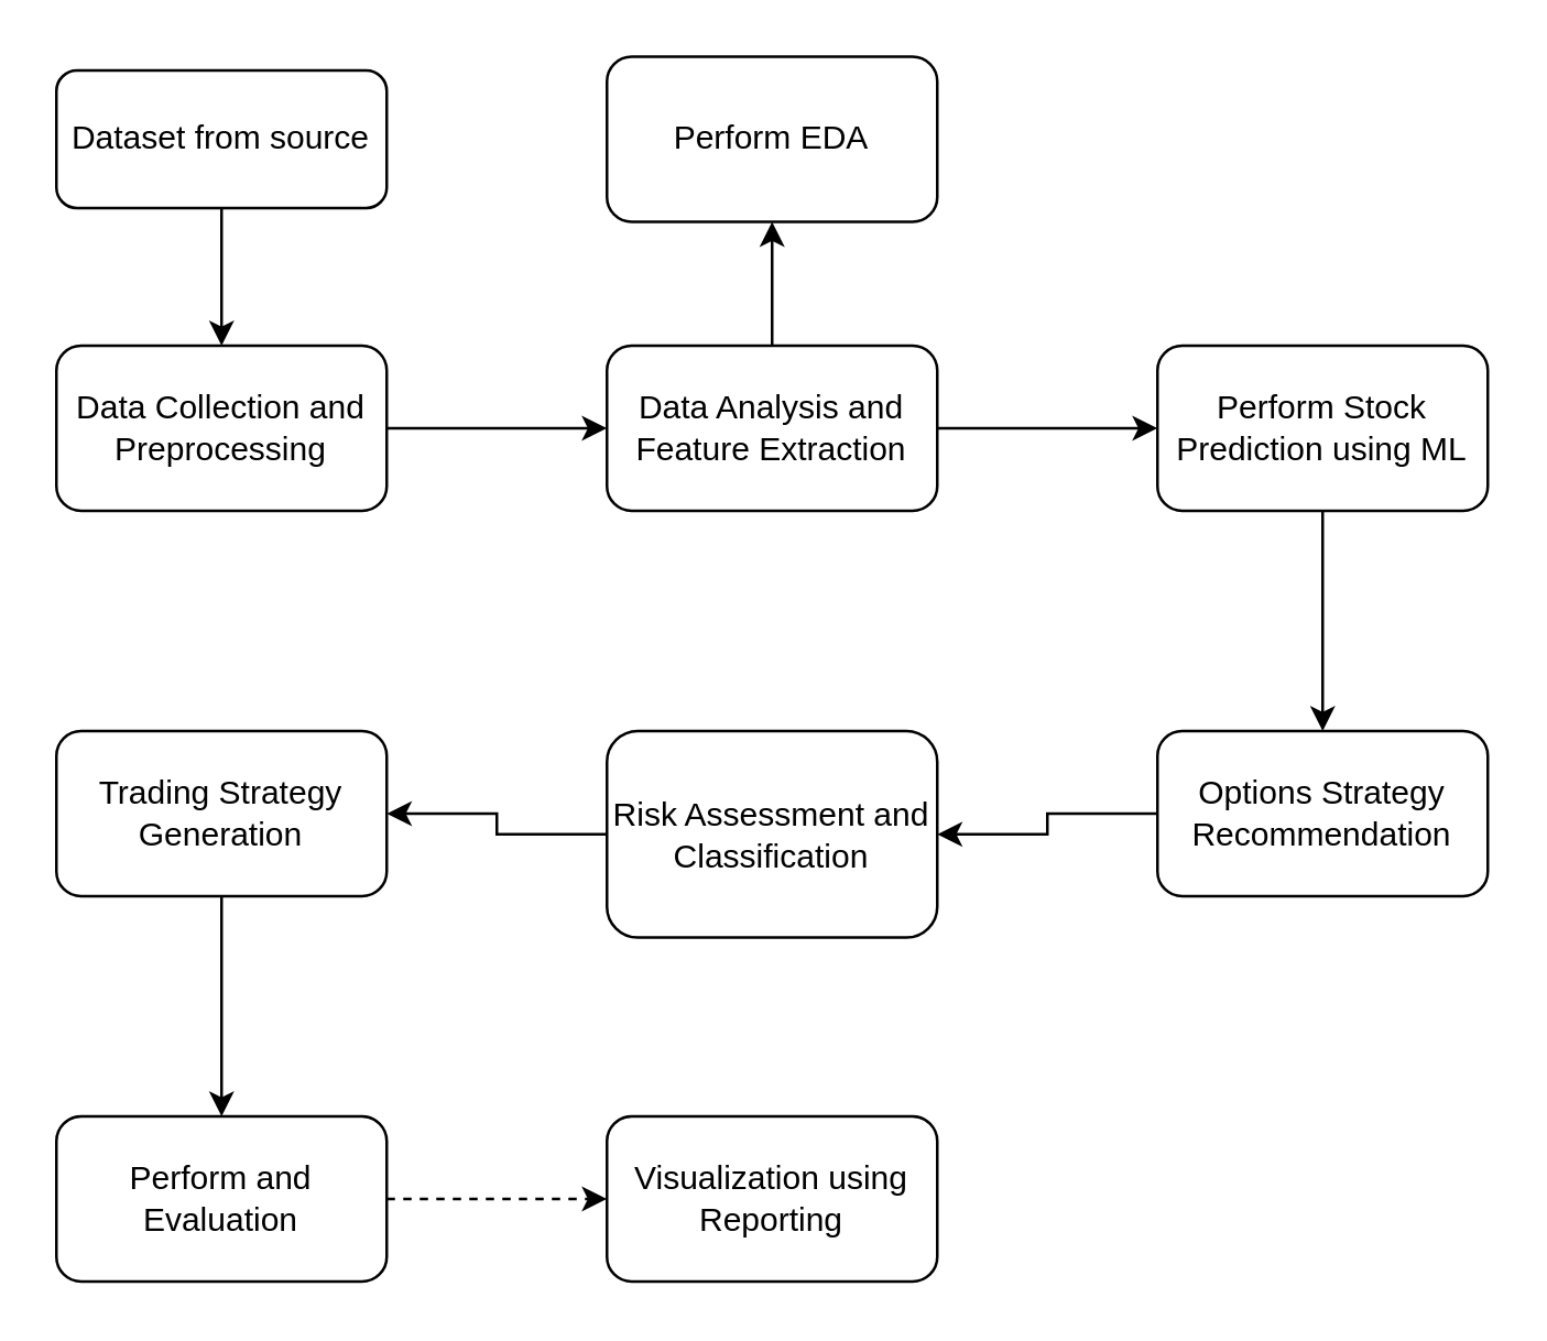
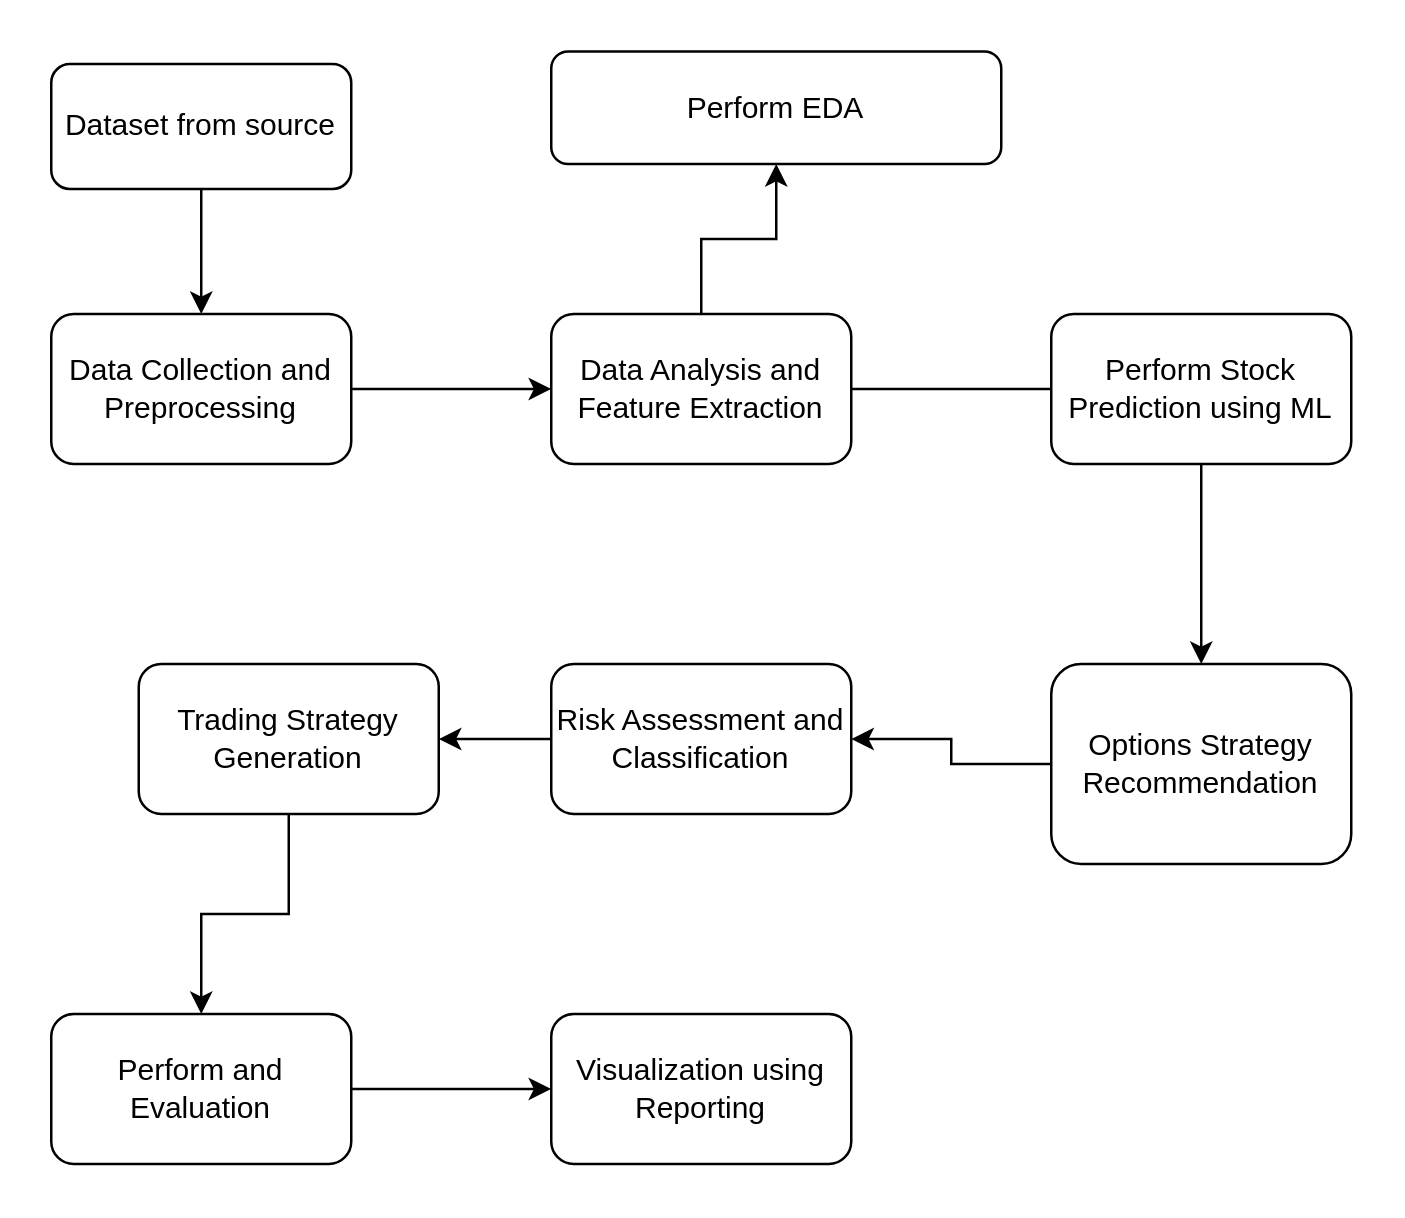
  <mxCell id="0" />
  <mxCell id="1" parent="0" />
  <mxCell id="2" value="" style="edgeStyle=orthogonalEdgeStyle;rounded=0;orthogonalLoop=1;jettySize=auto;html=1;" edge="1" parent="1" source="3" target="6"><mxGeometry relative="1" as="geometry" /></mxCell>
  <mxCell id="3" value="Data Collection and Preprocessing&lt;span id=&quot;docs-internal-guid-44e85d8d-7fff-0df9-0705-66a4bce79e6f&quot;&gt;&lt;/span&gt;&lt;span id=&quot;docs-internal-guid-44e85d8d-7fff-0df9-0705-66a4bce79e6f&quot;&gt;&lt;/span&gt;" style="rounded=1;whiteSpace=wrap;html=1;" vertex="1" parent="1"><mxGeometry x="20" y="125" width="120" height="60" as="geometry" /></mxCell>
- <mxCell id="4" value="" style="edgeStyle=orthogonalEdgeStyle;rounded=0;orthogonalLoop=1;jettySize=auto;html=1;" edge="1" parent="1" source="6" target="8"><mxGeometry relative="1" as="geometry" /></mxCell>
+ <mxCell id="4" value="" style="edgeStyle=orthogonalEdgeStyle;rounded=0;orthogonalLoop=1;jettySize=auto;html=1;endArrow=none;" edge="1" parent="1" source="6" target="8"><mxGeometry relative="1" as="geometry" /></mxCell>
  <mxCell id="5" value="" style="edgeStyle=orthogonalEdgeStyle;rounded=0;orthogonalLoop=1;jettySize=auto;html=1;" edge="1" parent="1" source="6" target="20"><mxGeometry relative="1" as="geometry" /></mxCell>
  <mxCell id="6" value="Data Analysis and Feature Extraction" style="whiteSpace=wrap;html=1;rounded=1;" vertex="1" parent="1"><mxGeometry x="220" y="125" width="120" height="60" as="geometry" /></mxCell>
  <mxCell id="7" value="" style="edgeStyle=orthogonalEdgeStyle;rounded=0;orthogonalLoop=1;jettySize=auto;html=1;" edge="1" parent="1" source="8" target="10"><mxGeometry relative="1" as="geometry" /></mxCell>
  <mxCell id="8" value="Perform Stock Prediction using ML" style="whiteSpace=wrap;html=1;rounded=1;" vertex="1" parent="1"><mxGeometry x="420" y="125" width="120" height="60" as="geometry" /></mxCell>
  <mxCell id="9" value="" style="edgeStyle=orthogonalEdgeStyle;rounded=0;orthogonalLoop=1;jettySize=auto;html=1;" edge="1" parent="1" source="10" target="12"><mxGeometry relative="1" as="geometry" /></mxCell>
- <mxCell id="10" value="Options Strategy Recommendation" style="whiteSpace=wrap;html=1;rounded=1;" vertex="1" parent="1"><mxGeometry x="420" y="265" width="120" height="60" as="geometry" /></mxCell>
+ <mxCell id="10" value="Options Strategy Recommendation" style="whiteSpace=wrap;html=1;rounded=1;" vertex="1" parent="1"><mxGeometry x="420" y="265" width="120" height="80" as="geometry" /></mxCell>
  <mxCell id="11" value="" style="edgeStyle=orthogonalEdgeStyle;rounded=0;orthogonalLoop=1;jettySize=auto;html=1;" edge="1" parent="1" source="12" target="14"><mxGeometry relative="1" as="geometry" /></mxCell>
- <mxCell id="12" value="Risk Assessment and Classification" style="whiteSpace=wrap;html=1;rounded=1;" vertex="1" parent="1"><mxGeometry x="220" y="265" width="120" height="75" as="geometry" /></mxCell>
+ <mxCell id="12" value="Risk Assessment and Classification" style="whiteSpace=wrap;html=1;rounded=1;" vertex="1" parent="1"><mxGeometry x="220" y="265" width="120" height="60" as="geometry" /></mxCell>
  <mxCell id="13" value="" style="edgeStyle=orthogonalEdgeStyle;rounded=0;orthogonalLoop=1;jettySize=auto;html=1;" edge="1" parent="1" source="14" target="16"><mxGeometry relative="1" as="geometry" /></mxCell>
- <mxCell id="14" value="Trading Strategy Generation" style="whiteSpace=wrap;html=1;rounded=1;" vertex="1" parent="1"><mxGeometry x="20" y="265" width="120" height="60" as="geometry" /></mxCell>
- <mxCell id="15" value="" style="edgeStyle=orthogonalEdgeStyle;rounded=0;orthogonalLoop=1;jettySize=auto;html=1;dashed=1;" edge="1" parent="1" source="16" target="17"><mxGeometry relative="1" as="geometry" /></mxCell>
+ <mxCell id="14" value="Trading Strategy Generation" style="whiteSpace=wrap;html=1;rounded=1;" vertex="1" parent="1"><mxGeometry x="55" y="265" width="120" height="60" as="geometry" /></mxCell>
+ <mxCell id="15" value="" style="edgeStyle=orthogonalEdgeStyle;rounded=0;orthogonalLoop=1;jettySize=auto;html=1;" edge="1" parent="1" source="16" target="17"><mxGeometry relative="1" as="geometry" /></mxCell>
  <mxCell id="16" value="Perform and Evaluation" style="whiteSpace=wrap;html=1;rounded=1;" vertex="1" parent="1"><mxGeometry x="20" y="405" width="120" height="60" as="geometry" /></mxCell>
  <mxCell id="17" value="Visualization using Reporting" style="whiteSpace=wrap;html=1;rounded=1;" vertex="1" parent="1"><mxGeometry x="220" y="405" width="120" height="60" as="geometry" /></mxCell>
  <mxCell id="18" value="" style="edgeStyle=orthogonalEdgeStyle;rounded=0;orthogonalLoop=1;jettySize=auto;html=1;" edge="1" parent="1" source="19" target="3"><mxGeometry relative="1" as="geometry" /></mxCell>
  <mxCell id="19" value="Dataset from source" style="rounded=1;whiteSpace=wrap;html=1;" vertex="1" parent="1"><mxGeometry x="20" y="25" width="120" height="50" as="geometry" /></mxCell>
- <mxCell id="20" value="Perform EDA" style="whiteSpace=wrap;html=1;rounded=1;" vertex="1" parent="1"><mxGeometry x="220" y="20" width="120" height="60" as="geometry" /></mxCell>
+ <mxCell id="20" value="Perform EDA" style="whiteSpace=wrap;html=1;rounded=1;" vertex="1" parent="1"><mxGeometry x="220" y="20" width="180" height="45" as="geometry" /></mxCell>
